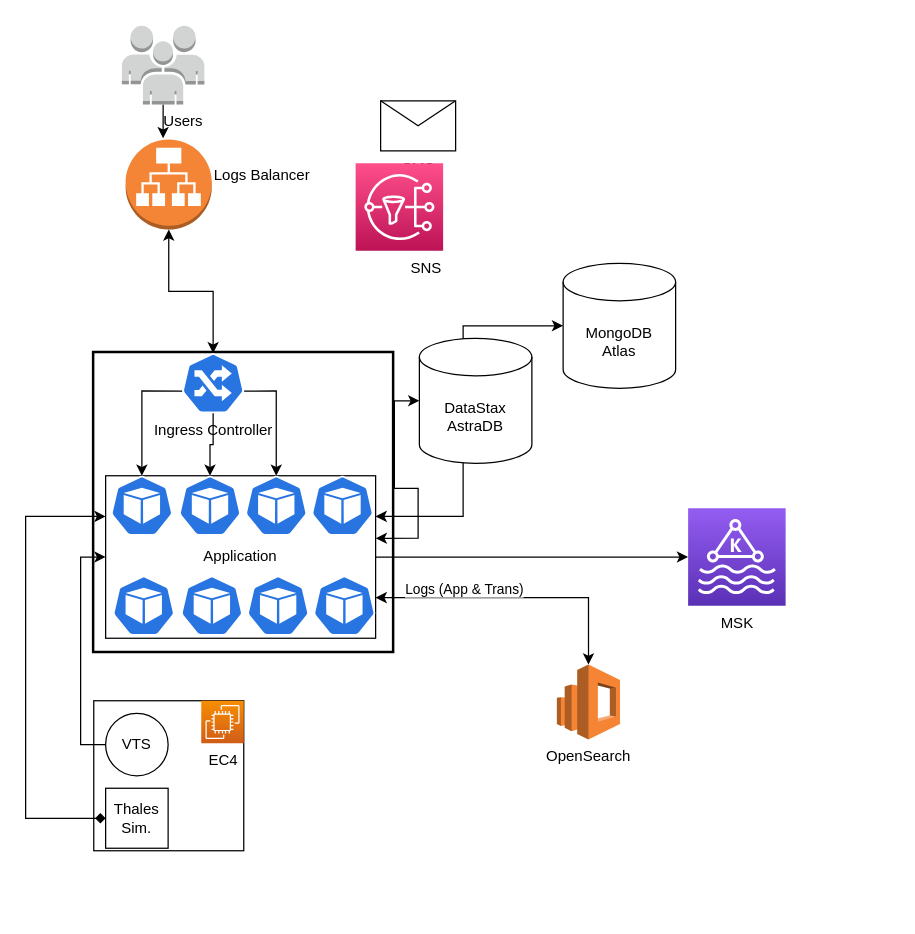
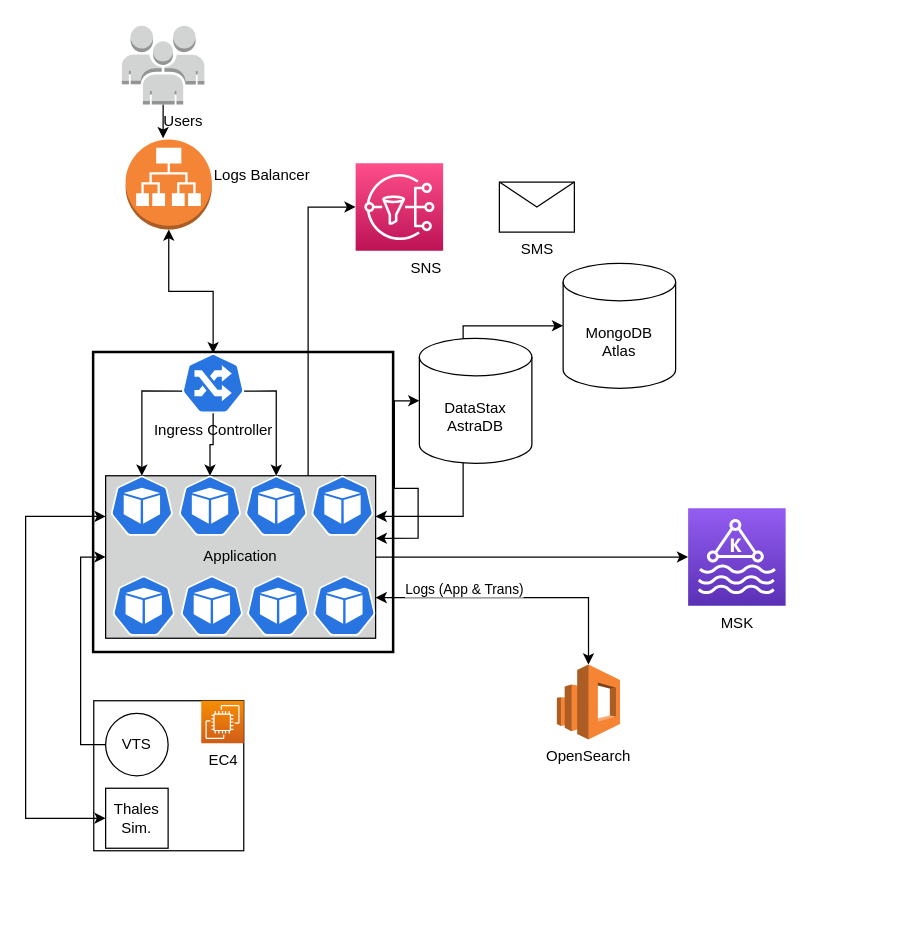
  <mxCell id="0" />
  <mxCell id="1" parent="0" />
  <mxCell id="2" value="" style="group" vertex="1" connectable="0" parent="1"><mxGeometry x="20" width="690" height="705" as="geometry" y="20" /></mxCell>
  <mxCell id="3" value="" style="whiteSpace=wrap;html=1;aspect=fixed;strokeWidth=2;" parent="2" vertex="1"><mxGeometry x="54" y="261" width="240" height="240" as="geometry" /></mxCell>
  <mxCell id="4" value="MongoDB&lt;br&gt;Atlas" style="shape=cylinder3;whiteSpace=wrap;html=1;boundedLbl=1;backgroundOutline=1;size=15;" parent="2" vertex="1"><mxGeometry x="430" y="190" width="90" height="100" as="geometry" /></mxCell>
- <mxCell id="5" value="SMS" style="shape=message;html=1;html=1;outlineConnect=0;labelPosition=center;verticalLabelPosition=bottom;align=center;verticalAlign=top;" parent="2" vertex="1"><mxGeometry x="284" y="60" width="60" height="40" as="geometry" /></mxCell>
+ <mxCell id="5" value="SMS" style="shape=message;html=1;html=1;outlineConnect=0;labelPosition=center;verticalLabelPosition=bottom;align=center;verticalAlign=top;" parent="2" vertex="1"><mxGeometry x="379" y="125" width="60" height="40" as="geometry" /></mxCell>
  <mxCell id="6" value="&lt;div align=&quot;right&quot;&gt;&lt;font color=&quot;#000000&quot;&gt;SNS&lt;/font&gt;&lt;/div&gt;" style="sketch=0;points=[[0,0,0],[0.25,0,0],[0.5,0,0],[0.75,0,0],[1,0,0],[0,1,0],[0.25,1,0],[0.5,1,0],[0.75,1,0],[1,1,0],[0,0.25,0],[0,0.5,0],[0,0.75,0],[1,0.25,0],[1,0.5,0],[1,0.75,0]];outlineConnect=0;fontColor=#232F3E;gradientColor=#FF4F8B;gradientDirection=north;fillColor=#BC1356;strokeColor=#ffffff;dashed=0;verticalLabelPosition=bottom;verticalAlign=top;align=right;html=1;fontSize=12;fontStyle=0;aspect=fixed;shape=mxgraph.aws4.resourceIcon;resIcon=mxgraph.aws4.sns;" parent="2" vertex="1"><mxGeometry x="264" y="110" width="70" height="70" as="geometry" /></mxCell>
  <mxCell id="7" value="OpenSearch" style="outlineConnect=0;dashed=0;verticalLabelPosition=bottom;verticalAlign=top;align=center;html=1;shape=mxgraph.aws3.elasticsearch_service;fillColor=#F58534;gradientColor=none;" parent="2" vertex="1"><mxGeometry x="425" y="511" width="50.5" height="60" as="geometry" /></mxCell>
  <mxCell id="8" value="&lt;div align=&quot;center&quot;&gt;Logs Balancer&lt;/div&gt;&lt;div align=&quot;right&quot;&gt;&lt;br&gt;&lt;/div&gt;" style="outlineConnect=0;dashed=0;verticalLabelPosition=middle;verticalAlign=middle;align=left;html=1;shape=mxgraph.aws3.application_load_balancer;fillColor=#F58536;gradientColor=none;labelPosition=right;" parent="2" vertex="1"><mxGeometry x="80" y="91" width="69" height="72" as="geometry" /></mxCell>
  <mxCell id="9" style="edgeStyle=orthogonalEdgeStyle;rounded=0;orthogonalLoop=1;jettySize=auto;html=1;exitX=0.5;exitY=1;exitDx=0;exitDy=0;exitPerimeter=0;" parent="2" source="10" edge="1"><mxGeometry relative="1" as="geometry"><mxPoint x="110" y="90" as="targetPoint" /></mxGeometry></mxCell>
  <mxCell id="10" value="&lt;div align=&quot;right&quot;&gt;Users&lt;/div&gt;" style="outlineConnect=0;dashed=0;verticalLabelPosition=bottom;verticalAlign=top;align=right;html=1;shape=mxgraph.aws3.users;fillColor=#D2D3D3;gradientColor=none;" parent="2" vertex="1"><mxGeometry x="77" width="66" height="63" as="geometry" /></mxCell>
  <mxCell id="11" value="" style="whiteSpace=wrap;html=1;aspect=fixed;" parent="2" vertex="1"><mxGeometry x="54.5" y="540" width="120" height="120" as="geometry" /></mxCell>
  <mxCell id="12" value="&lt;font color=&quot;#000000&quot;&gt;EC4&lt;/font&gt;" style="sketch=0;points=[[0,0,0],[0.25,0,0],[0.5,0,0],[0.75,0,0],[1,0,0],[0,1,0],[0.25,1,0],[0.5,1,0],[0.75,1,0],[1,1,0],[0,0.25,0],[0,0.5,0],[0,0.75,0],[1,0.25,0],[1,0.5,0],[1,0.75,0]];outlineConnect=0;fontColor=#232F3E;gradientColor=#F78E04;gradientDirection=north;fillColor=#D05C17;strokeColor=#ffffff;dashed=0;verticalLabelPosition=bottom;verticalAlign=top;align=center;html=1;fontSize=12;fontStyle=0;aspect=fixed;shape=mxgraph.aws4.resourceIcon;resIcon=mxgraph.aws4.ec2;" parent="2" vertex="1"><mxGeometry x="140.5" y="540" width="34" height="34" as="geometry" /></mxCell>
  <mxCell id="13" value="VTS" style="ellipse;whiteSpace=wrap;html=1;aspect=fixed;" parent="2" vertex="1"><mxGeometry x="64" y="550" width="50" height="50" as="geometry" /></mxCell>
  <mxCell id="14" value="Thales&lt;br&gt;Sim." style="whiteSpace=wrap;html=1;aspect=fixed;" parent="2" vertex="1"><mxGeometry x="64" y="610" width="50" height="48" as="geometry" /></mxCell>
  <mxCell id="15" value="&lt;font color=&quot;#000000&quot;&gt;&lt;span style=&quot;background-color: rgb(255, 255, 255);&quot;&gt;MSK&lt;/span&gt;&lt;/font&gt;" style="sketch=0;points=[[0,0,0],[0.25,0,0],[0.5,0,0],[0.75,0,0],[1,0,0],[0,1,0],[0.25,1,0],[0.5,1,0],[0.75,1,0],[1,1,0],[0,0.25,0],[0,0.5,0],[0,0.75,0],[1,0.25,0],[1,0.5,0],[1,0.75,0]];outlineConnect=0;fontColor=#232F3E;gradientColor=#945DF2;gradientDirection=north;fillColor=#5A30B5;strokeColor=#ffffff;dashed=0;verticalLabelPosition=bottom;verticalAlign=top;align=center;html=1;fontSize=12;fontStyle=0;aspect=fixed;shape=mxgraph.aws4.resourceIcon;resIcon=mxgraph.aws4.managed_streaming_for_kafka;" parent="2" vertex="1"><mxGeometry x="530" y="386" width="78" height="78" as="geometry" /></mxCell>
  <mxCell id="16" value="Ingress Controller" style="sketch=0;html=1;dashed=0;whitespace=wrap;fillColor=#2875E2;strokeColor=#ffffff;points=[[0.005,0.63,0],[0.1,0.2,0],[0.9,0.2,0],[0.5,0,0],[0.995,0.63,0],[0.72,0.99,0],[0.5,1,0],[0.28,0.99,0]];verticalLabelPosition=bottom;align=center;verticalAlign=top;shape=mxgraph.kubernetes.icon;prIcon=ing" parent="2" vertex="1"><mxGeometry x="125" y="262" width="50" height="48" as="geometry" /></mxCell>
  <mxCell id="17" style="edgeStyle=orthogonalEdgeStyle;rounded=0;orthogonalLoop=1;jettySize=auto;html=1;entryX=0.5;entryY=0;entryDx=0;entryDy=0;entryPerimeter=0;startArrow=classic;startFill=1;" parent="2" source="8" target="16" edge="1"><mxGeometry relative="1" as="geometry" /></mxCell>
- <mxCell id="18" style="edgeStyle=orthogonalEdgeStyle;rounded=0;orthogonalLoop=1;jettySize=auto;html=1;exitX=0;exitY=0.25;exitDx=0;exitDy=0;entryX=0;entryY=0.5;entryDx=0;entryDy=0;startArrow=classic;startFill=1;endArrow=diamond;" parent="2" source="24" target="14" edge="1"><mxGeometry relative="1" as="geometry"><Array as="points"><mxPoint y="393" /><mxPoint y="634" /></Array></mxGeometry></mxCell>
+ <mxCell id="18" style="edgeStyle=orthogonalEdgeStyle;rounded=0;orthogonalLoop=1;jettySize=auto;html=1;exitX=0;exitY=0.25;exitDx=0;exitDy=0;entryX=0;entryY=0.5;entryDx=0;entryDy=0;startArrow=classic;startFill=1;" parent="2" source="24" target="14" edge="1"><mxGeometry relative="1" as="geometry"><Array as="points"><mxPoint y="393" /><mxPoint y="634" /></Array></mxGeometry></mxCell>
  <mxCell id="19" style="edgeStyle=orthogonalEdgeStyle;rounded=0;orthogonalLoop=1;jettySize=auto;html=1;exitX=1;exitY=0.75;exitDx=0;exitDy=0;startArrow=classic;startFill=1;" parent="2" source="24" target="7" edge="1"><mxGeometry relative="1" as="geometry" /></mxCell>
  <mxCell id="20" value="&lt;div&gt;Logs (App &amp;amp; Trans)&lt;/div&gt;" style="edgeLabel;html=1;align=center;verticalAlign=middle;resizable=0;points=[];" parent="19" vertex="1" connectable="0"><mxGeometry x="-0.446" y="-3" relative="1" as="geometry"><mxPoint x="8" y="-10" as="offset" /></mxGeometry></mxCell>
  <mxCell id="21" style="edgeStyle=orthogonalEdgeStyle;rounded=0;orthogonalLoop=1;jettySize=auto;html=1;exitX=1;exitY=0.5;exitDx=0;exitDy=0;" parent="2" source="24" target="15" edge="1"><mxGeometry relative="1" as="geometry" /></mxCell>
  <mxCell id="22" style="edgeStyle=orthogonalEdgeStyle;rounded=0;orthogonalLoop=1;jettySize=auto;html=1;exitX=1;exitY=0.25;exitDx=0;exitDy=0;entryX=0;entryY=0.5;entryDx=0;entryDy=0;entryPerimeter=0;startArrow=classic;startFill=1;" parent="2" source="24" target="4" edge="1"><mxGeometry relative="1" as="geometry"><Array as="points"><mxPoint x="350" y="393" /><mxPoint x="350" y="240" /><mxPoint x="419" y="240" /></Array></mxGeometry></mxCell>
- <mxCell id="24" value="Application" style="rounded=0;whiteSpace=wrap;html=1;" parent="2" vertex="1"><mxGeometry x="64" y="360" width="216" height="130" as="geometry" /></mxCell>
+ <mxCell id="23" style="edgeStyle=orthogonalEdgeStyle;rounded=0;orthogonalLoop=1;jettySize=auto;html=1;exitX=0.75;exitY=0;exitDx=0;exitDy=0;entryX=0;entryY=0.5;entryDx=0;entryDy=0;entryPerimeter=0;" parent="2" source="24" target="6" edge="1"><mxGeometry relative="1" as="geometry" /></mxCell>
+ <mxCell id="24" value="Application" style="rounded=0;whiteSpace=wrap;html=1;fillColor=#d2d3d3;" parent="2" vertex="1"><mxGeometry x="64" y="360" width="216" height="130" as="geometry" /></mxCell>
  <mxCell id="25" style="edgeStyle=orthogonalEdgeStyle;rounded=0;orthogonalLoop=1;jettySize=auto;html=1;exitX=0;exitY=0.5;exitDx=0;exitDy=0;entryX=0;entryY=0.5;entryDx=0;entryDy=0;" parent="2" source="13" target="24" edge="1"><mxGeometry relative="1" as="geometry" /></mxCell>
  <mxCell id="26" value="" style="sketch=0;html=1;dashed=0;whitespace=wrap;fillColor=#2875E2;strokeColor=#ffffff;points=[[0.005,0.63,0],[0.1,0.2,0],[0.9,0.2,0],[0.5,0,0],[0.995,0.63,0],[0.72,0.99,0],[0.5,1,0],[0.28,0.99,0]];verticalLabelPosition=bottom;align=center;verticalAlign=top;shape=mxgraph.kubernetes.icon;prIcon=pod" parent="2" vertex="1"><mxGeometry x="68" y="360" width="50" height="48" as="geometry" /></mxCell>
  <mxCell id="27" style="edgeStyle=orthogonalEdgeStyle;rounded=0;orthogonalLoop=1;jettySize=auto;html=1;exitX=0.005;exitY=0.63;exitDx=0;exitDy=0;exitPerimeter=0;entryX=0.5;entryY=0;entryDx=0;entryDy=0;entryPerimeter=0;" parent="2" source="16" target="26" edge="1"><mxGeometry relative="1" as="geometry" /></mxCell>
  <mxCell id="28" value="" style="sketch=0;html=1;dashed=0;whitespace=wrap;fillColor=#2875E2;strokeColor=#ffffff;points=[[0.005,0.63,0],[0.1,0.2,0],[0.9,0.2,0],[0.5,0,0],[0.995,0.63,0],[0.72,0.99,0],[0.5,1,0],[0.28,0.99,0]];verticalLabelPosition=bottom;align=center;verticalAlign=top;shape=mxgraph.kubernetes.icon;prIcon=pod" parent="2" vertex="1"><mxGeometry x="122.5" y="360" width="50" height="48" as="geometry" /></mxCell>
  <mxCell id="29" style="edgeStyle=orthogonalEdgeStyle;rounded=0;orthogonalLoop=1;jettySize=auto;html=1;entryX=0.5;entryY=0;entryDx=0;entryDy=0;entryPerimeter=0;" parent="2" source="16" target="28" edge="1"><mxGeometry relative="1" as="geometry" /></mxCell>
  <mxCell id="30" value="" style="sketch=0;html=1;dashed=0;whitespace=wrap;fillColor=#2875E2;strokeColor=#ffffff;points=[[0.005,0.63,0],[0.1,0.2,0],[0.9,0.2,0],[0.5,0,0],[0.995,0.63,0],[0.72,0.99,0],[0.5,1,0],[0.28,0.99,0]];verticalLabelPosition=bottom;align=center;verticalAlign=top;shape=mxgraph.kubernetes.icon;prIcon=pod" parent="2" vertex="1"><mxGeometry x="175.5" y="360" width="50" height="48" as="geometry" /></mxCell>
  <mxCell id="31" style="edgeStyle=orthogonalEdgeStyle;rounded=0;orthogonalLoop=1;jettySize=auto;html=1;exitX=0.995;exitY=0.63;exitDx=0;exitDy=0;exitPerimeter=0;" parent="2" source="16" target="30" edge="1"><mxGeometry relative="1" as="geometry" /></mxCell>
  <mxCell id="32" value="" style="sketch=0;html=1;dashed=0;whitespace=wrap;fillColor=#2875E2;strokeColor=#ffffff;points=[[0.005,0.63,0],[0.1,0.2,0],[0.9,0.2,0],[0.5,0,0],[0.995,0.63,0],[0.72,0.99,0],[0.5,1,0],[0.28,0.99,0]];verticalLabelPosition=bottom;align=center;verticalAlign=top;shape=mxgraph.kubernetes.icon;prIcon=pod" parent="2" vertex="1"><mxGeometry x="228.5" y="360" width="50" height="48" as="geometry" /></mxCell>
  <mxCell id="33" value="" style="sketch=0;html=1;dashed=0;whitespace=wrap;fillColor=#2875E2;strokeColor=#ffffff;points=[[0.005,0.63,0],[0.1,0.2,0],[0.9,0.2,0],[0.5,0,0],[0.995,0.63,0],[0.72,0.99,0],[0.5,1,0],[0.28,0.99,0]];verticalLabelPosition=bottom;align=center;verticalAlign=top;shape=mxgraph.kubernetes.icon;prIcon=pod" parent="2" vertex="1"><mxGeometry x="69.5" y="440" width="50" height="48" as="geometry" /></mxCell>
  <mxCell id="34" value="" style="sketch=0;html=1;dashed=0;whitespace=wrap;fillColor=#2875E2;strokeColor=#ffffff;points=[[0.005,0.63,0],[0.1,0.2,0],[0.9,0.2,0],[0.5,0,0],[0.995,0.63,0],[0.72,0.99,0],[0.5,1,0],[0.28,0.99,0]];verticalLabelPosition=bottom;align=center;verticalAlign=top;shape=mxgraph.kubernetes.icon;prIcon=pod" parent="2" vertex="1"><mxGeometry x="124" y="440" width="50" height="48" as="geometry" /></mxCell>
  <mxCell id="35" value="" style="sketch=0;html=1;dashed=0;whitespace=wrap;fillColor=#2875E2;strokeColor=#ffffff;points=[[0.005,0.63,0],[0.1,0.2,0],[0.9,0.2,0],[0.5,0,0],[0.995,0.63,0],[0.72,0.99,0],[0.5,1,0],[0.28,0.99,0]];verticalLabelPosition=bottom;align=center;verticalAlign=top;shape=mxgraph.kubernetes.icon;prIcon=pod" parent="2" vertex="1"><mxGeometry x="177" y="440" width="50" height="48" as="geometry" /></mxCell>
  <mxCell id="36" value="" style="sketch=0;html=1;dashed=0;whitespace=wrap;fillColor=#2875E2;strokeColor=#ffffff;points=[[0.005,0.63,0],[0.1,0.2,0],[0.9,0.2,0],[0.5,0,0],[0.995,0.63,0],[0.72,0.99,0],[0.5,1,0],[0.28,0.99,0]];verticalLabelPosition=bottom;align=center;verticalAlign=top;shape=mxgraph.kubernetes.icon;prIcon=pod" parent="2" vertex="1"><mxGeometry x="230" y="440" width="50" height="48" as="geometry" /></mxCell>
  <mxCell id="37" style="edgeStyle=orthogonalEdgeStyle;rounded=0;orthogonalLoop=1;jettySize=auto;html=1;exitX=0;exitY=0.5;exitDx=0;exitDy=0;exitPerimeter=0;entryX=0.942;entryY=0.621;entryDx=0;entryDy=0;entryPerimeter=0;startArrow=classic;startFill=1;" edge="1" parent="2" source="38" target="3"><mxGeometry relative="1" as="geometry" /></mxCell>
  <mxCell id="38" value="DataStax&lt;br&gt;AstraDB" style="shape=cylinder3;whiteSpace=wrap;html=1;boundedLbl=1;backgroundOutline=1;size=15;" vertex="1" parent="2"><mxGeometry x="315" y="250" width="90" height="100" as="geometry" /></mxCell>
